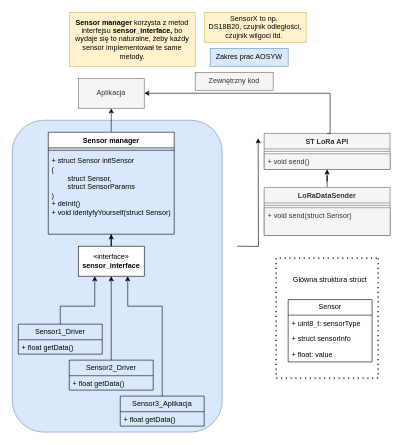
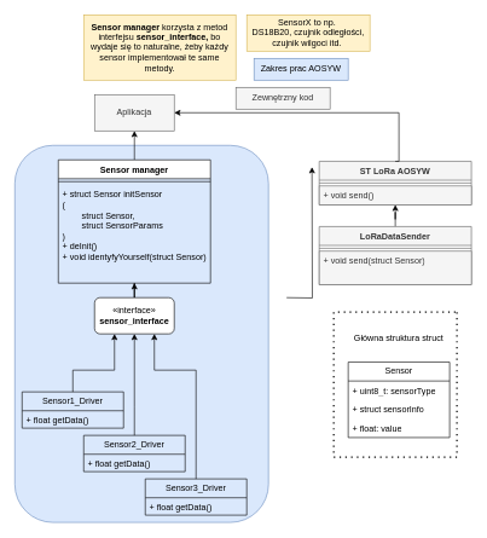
  <mxCell id="0" />
  <mxCell id="1" parent="0" />
  <mxCell id="2" value="" style="rounded=1;whiteSpace=wrap;html=1;fillColor=#dae8fc;strokeColor=#6c8ebf;" vertex="1" parent="1"><mxGeometry x="20" y="200" width="350" height="520" as="geometry" /></mxCell>
  <mxCell id="3" style="edgeStyle=orthogonalEdgeStyle;rounded=0;orthogonalLoop=1;jettySize=auto;html=1;exitX=0.5;exitY=0;exitDx=0;exitDy=0;" parent="1" edge="1"><mxGeometry relative="1" as="geometry"><mxPoint x="430" y="230" as="targetPoint" /><mxPoint x="395" y="410" as="sourcePoint" /></mxGeometry></mxCell>
  <mxCell id="4" value="" style="endArrow=none;dashed=1;html=1;dashPattern=1 3;strokeWidth=2;rounded=0;" parent="1" edge="1"><mxGeometry width="50" height="50" relative="1" as="geometry"><mxPoint x="630" y="430" as="sourcePoint" /><mxPoint x="630" y="430" as="targetPoint" /><Array as="points"><mxPoint x="630" y="530" /><mxPoint x="630" y="630" /><mxPoint x="540" y="630" /><mxPoint x="460" y="630" /><mxPoint x="460" y="430" /><mxPoint x="540" y="430" /></Array></mxGeometry></mxCell>
  <mxCell id="5" value="Główna struktura struct" style="text;html=1;align=center;verticalAlign=middle;whiteSpace=wrap;rounded=0;" parent="1" vertex="1"><mxGeometry x="480" y="451" width="140" height="30" as="geometry" /></mxCell>
  <mxCell id="6" style="edgeStyle=orthogonalEdgeStyle;rounded=0;orthogonalLoop=1;jettySize=auto;html=1;entryX=0.5;entryY=1;entryDx=0;entryDy=0;" parent="1" source="7" target="15" edge="1"><mxGeometry relative="1" as="geometry"><Array as="points"><mxPoint x="185" y="560" /><mxPoint x="185" y="560" /></Array></mxGeometry></mxCell>
  <mxCell id="7" value="Sensor2_Driver" style="swimlane;fontStyle=0;childLayout=stackLayout;horizontal=1;startSize=26;fillColor=none;horizontalStack=0;resizeParent=1;resizeParentMax=0;resizeLast=0;collapsible=1;marginBottom=0;whiteSpace=wrap;html=1;" parent="1" vertex="1"><mxGeometry x="115" y="600" width="140" height="50" as="geometry" /></mxCell>
  <mxCell id="8" value="+ float getData()" style="text;strokeColor=none;fillColor=none;align=left;verticalAlign=top;spacingLeft=4;spacingRight=4;overflow=hidden;rotatable=0;points=[[0,0.5],[1,0.5]];portConstraint=eastwest;whiteSpace=wrap;html=1;" parent="7" vertex="1"><mxGeometry y="26" width="140" height="24" as="geometry" /></mxCell>
  <mxCell id="9" style="edgeStyle=orthogonalEdgeStyle;rounded=0;orthogonalLoop=1;jettySize=auto;html=1;exitX=0.5;exitY=0;exitDx=0;exitDy=0;entryX=0.25;entryY=1;entryDx=0;entryDy=0;" parent="1" source="10" target="15" edge="1"><mxGeometry relative="1" as="geometry"><Array as="points"><mxPoint x="100" y="510" /><mxPoint x="158" y="510" /></Array></mxGeometry></mxCell>
  <mxCell id="10" value="Sensor1_Driver" style="swimlane;fontStyle=0;childLayout=stackLayout;horizontal=1;startSize=26;fillColor=none;horizontalStack=0;resizeParent=1;resizeParentMax=0;resizeLast=0;collapsible=1;marginBottom=0;whiteSpace=wrap;html=1;" parent="1" vertex="1"><mxGeometry x="30" y="540" width="140" height="50" as="geometry" /></mxCell>
  <mxCell id="11" value="+ float getData()" style="text;strokeColor=none;fillColor=none;align=left;verticalAlign=top;spacingLeft=4;spacingRight=4;overflow=hidden;rotatable=0;points=[[0,0.5],[1,0.5]];portConstraint=eastwest;whiteSpace=wrap;html=1;" parent="10" vertex="1"><mxGeometry y="26" width="140" height="24" as="geometry" /></mxCell>
- <mxCell id="12" value="Sensor3_Aplikacja" style="swimlane;fontStyle=0;childLayout=stackLayout;horizontal=1;startSize=26;fillColor=none;horizontalStack=0;resizeParent=1;resizeParentMax=0;resizeLast=0;collapsible=1;marginBottom=0;whiteSpace=wrap;html=1;" parent="1" vertex="1"><mxGeometry x="200" y="660" width="140" height="50" as="geometry" /></mxCell>
+ <mxCell id="12" value="Sensor3_Driver" style="swimlane;fontStyle=0;childLayout=stackLayout;horizontal=1;startSize=26;fillColor=none;horizontalStack=0;resizeParent=1;resizeParentMax=0;resizeLast=0;collapsible=1;marginBottom=0;whiteSpace=wrap;html=1;" parent="1" vertex="1"><mxGeometry x="200" y="660" width="140" height="50" as="geometry" /></mxCell>
  <mxCell id="13" value="+ float getData()" style="text;strokeColor=none;fillColor=none;align=left;verticalAlign=top;spacingLeft=4;spacingRight=4;overflow=hidden;rotatable=0;points=[[0,0.5],[1,0.5]];portConstraint=eastwest;whiteSpace=wrap;html=1;" parent="12" vertex="1"><mxGeometry y="26" width="140" height="24" as="geometry" /></mxCell>
  <mxCell id="14" style="edgeStyle=orthogonalEdgeStyle;rounded=0;orthogonalLoop=1;jettySize=auto;html=1;exitX=0.5;exitY=0;exitDx=0;exitDy=0;" parent="1" source="15" target="17" edge="1"><mxGeometry relative="1" as="geometry" /></mxCell>
- <mxCell id="15" value="«interface»&lt;br&gt;&lt;b&gt;sensor_interface&lt;/b&gt;" style="html=1;whiteSpace=wrap;" parent="1" vertex="1"><mxGeometry x="130" y="410" width="110" height="50" as="geometry" /></mxCell>
+ <mxCell id="15" value="«interface»&lt;br&gt;&lt;b&gt;sensor_interface&lt;/b&gt;" style="html=1;whiteSpace=wrap;rounded=1;" parent="1" vertex="1"><mxGeometry x="130" y="410" width="110" height="50" as="geometry" /></mxCell>
  <mxCell id="16" style="edgeStyle=orthogonalEdgeStyle;rounded=0;orthogonalLoop=1;jettySize=auto;html=1;exitX=0.5;exitY=0;exitDx=0;exitDy=0;entryX=0.5;entryY=1;entryDx=0;entryDy=0;" edge="1" parent="1" source="17" target="34"><mxGeometry relative="1" as="geometry" /></mxCell>
  <mxCell id="17" value="Sensor manager" style="swimlane;fontStyle=1;align=center;verticalAlign=top;childLayout=stackLayout;horizontal=1;startSize=26;horizontalStack=0;resizeParent=1;resizeParentMax=0;resizeLast=0;collapsible=1;marginBottom=0;whiteSpace=wrap;html=1;" parent="1" vertex="1"><mxGeometry x="80" y="220" width="210" height="170" as="geometry"><mxRectangle x="335" y="320" width="100" height="30" as="alternateBounds" /></mxGeometry></mxCell>
  <mxCell id="18" value="" style="line;strokeWidth=1;fillColor=none;align=left;verticalAlign=middle;spacingTop=-1;spacingLeft=3;spacingRight=3;rotatable=0;labelPosition=right;points=[];portConstraint=eastwest;strokeColor=inherit;" parent="17" vertex="1"><mxGeometry y="26" width="210" height="8" as="geometry" /></mxCell>
  <mxCell id="19" value="+ struct Sensor initSensor&lt;div&gt;(&lt;div&gt;&lt;span style=&quot;white-space: pre;&quot;&gt;&#09;&lt;/span&gt;struct Sensor,&amp;nbsp;&lt;/div&gt;&lt;div&gt;&lt;span style=&quot;white-space: pre;&quot;&gt;&#09;&lt;/span&gt;struct SensorParams&lt;/div&gt;&lt;div&gt;)&lt;/div&gt;&lt;/div&gt;&lt;div&gt;+ deInit()&lt;/div&gt;&lt;div&gt;+ void identyfyYourself(&lt;span style=&quot;background-color: initial;&quot;&gt;struct Sensor)&lt;/span&gt;&lt;/div&gt;" style="text;align=left;verticalAlign=top;spacingLeft=4;spacingRight=4;overflow=hidden;rotatable=0;points=[[0,0.5],[1,0.5]];portConstraint=eastwest;whiteSpace=wrap;html=1;" parent="17" vertex="1"><mxGeometry y="34" width="210" height="136" as="geometry" /></mxCell>
  <mxCell id="20" style="edgeStyle=orthogonalEdgeStyle;rounded=0;orthogonalLoop=1;jettySize=auto;html=1;entryX=0.75;entryY=1;entryDx=0;entryDy=0;" parent="1" source="12" target="15" edge="1"><mxGeometry relative="1" as="geometry"><Array as="points"><mxPoint x="270" y="510" /><mxPoint x="213" y="510" /></Array></mxGeometry></mxCell>
  <mxCell id="21" style="edgeStyle=orthogonalEdgeStyle;rounded=0;orthogonalLoop=1;jettySize=auto;html=1;" parent="1" source="22" target="30" edge="1"><mxGeometry relative="1" as="geometry"><mxPoint x="495.034" y="102" as="targetPoint" /></mxGeometry></mxCell>
  <mxCell id="22" value="LoRaDataSender" style="swimlane;fontStyle=1;align=center;verticalAlign=top;childLayout=stackLayout;horizontal=1;startSize=26;horizontalStack=0;resizeParent=1;resizeParentMax=0;resizeLast=0;collapsible=1;marginBottom=0;whiteSpace=wrap;html=1;fillColor=#f5f5f5;fontColor=#333333;strokeColor=#666666;" parent="1" vertex="1"><mxGeometry x="440" y="312" width="210" height="80" as="geometry"><mxRectangle x="335" y="320" width="100" height="30" as="alternateBounds" /></mxGeometry></mxCell>
  <mxCell id="23" value="" style="line;strokeWidth=1;fillColor=none;align=left;verticalAlign=middle;spacingTop=-1;spacingLeft=3;spacingRight=3;rotatable=0;labelPosition=right;points=[];portConstraint=eastwest;strokeColor=inherit;" parent="22" vertex="1"><mxGeometry y="26" width="210" height="8" as="geometry" /></mxCell>
  <mxCell id="24" value="+ void send&lt;span style=&quot;background-color: initial;&quot;&gt;(&lt;/span&gt;&lt;span style=&quot;background-color: initial;&quot;&gt;struct Sensor)&lt;/span&gt;" style="text;strokeColor=#666666;fillColor=#f5f5f5;align=left;verticalAlign=top;spacingLeft=4;spacingRight=4;overflow=hidden;rotatable=0;points=[[0,0.5],[1,0.5]];portConstraint=eastwest;whiteSpace=wrap;html=1;fontColor=#333333;" parent="22" vertex="1"><mxGeometry y="34" width="210" height="46" as="geometry" /></mxCell>
  <mxCell id="25" value="Sensor" style="swimlane;fontStyle=0;childLayout=stackLayout;horizontal=1;startSize=26;fillColor=none;horizontalStack=0;resizeParent=1;resizeParentMax=0;resizeLast=0;collapsible=1;marginBottom=0;whiteSpace=wrap;html=1;" parent="1" vertex="1"><mxGeometry x="480" y="499" width="140" height="104" as="geometry" /></mxCell>
  <mxCell id="26" value="+ uint8_t: sensorType" style="text;strokeColor=none;fillColor=none;align=left;verticalAlign=top;spacingLeft=4;spacingRight=4;overflow=hidden;rotatable=0;points=[[0,0.5],[1,0.5]];portConstraint=eastwest;whiteSpace=wrap;html=1;" parent="25" vertex="1"><mxGeometry y="26" width="140" height="26" as="geometry" /></mxCell>
  <mxCell id="27" value="+ struct sensorInfo" style="text;strokeColor=none;fillColor=none;align=left;verticalAlign=top;spacingLeft=4;spacingRight=4;overflow=hidden;rotatable=0;points=[[0,0.5],[1,0.5]];portConstraint=eastwest;whiteSpace=wrap;html=1;" parent="25" vertex="1"><mxGeometry y="52" width="140" height="26" as="geometry" /></mxCell>
  <mxCell id="28" value="+ float: value" style="text;strokeColor=none;fillColor=none;align=left;verticalAlign=top;spacingLeft=4;spacingRight=4;overflow=hidden;rotatable=0;points=[[0,0.5],[1,0.5]];portConstraint=eastwest;whiteSpace=wrap;html=1;" parent="25" vertex="1"><mxGeometry y="78" width="140" height="26" as="geometry" /></mxCell>
  <mxCell id="29" value="&lt;b&gt;Sensor manager&amp;nbsp;&lt;/b&gt;korzysta z metod interfejsu&amp;nbsp;&lt;b&gt;sensor_interface, &lt;/b&gt;bo wydaje się to naturalne, żeby każdy sensor implementował te same metody." style="text;html=1;align=center;verticalAlign=middle;whiteSpace=wrap;rounded=0;labelBorderColor=none;fillColor=#fff2cc;strokeColor=#d6b656;" parent="1" vertex="1"><mxGeometry x="115" y="20" width="210" height="90" as="geometry" /></mxCell>
- <mxCell id="30" value="ST LoRa API" style="swimlane;fontStyle=1;align=center;verticalAlign=top;childLayout=stackLayout;horizontal=1;startSize=26;horizontalStack=0;resizeParent=1;resizeParentMax=0;resizeLast=0;collapsible=1;marginBottom=0;whiteSpace=wrap;html=1;fillColor=#f5f5f5;fontColor=#333333;strokeColor=#666666;" parent="1" vertex="1"><mxGeometry x="440" y="222" width="210" height="60" as="geometry"><mxRectangle x="335" y="320" width="100" height="30" as="alternateBounds" /></mxGeometry></mxCell>
+ <mxCell id="30" value="ST LoRa AOSYW" style="swimlane;fontStyle=1;align=center;verticalAlign=top;childLayout=stackLayout;horizontal=1;startSize=26;horizontalStack=0;resizeParent=1;resizeParentMax=0;resizeLast=0;collapsible=1;marginBottom=0;whiteSpace=wrap;html=1;fillColor=#f5f5f5;fontColor=#333333;strokeColor=#666666;" parent="1" vertex="1"><mxGeometry x="440" y="222" width="210" height="60" as="geometry"><mxRectangle x="335" y="320" width="100" height="30" as="alternateBounds" /></mxGeometry></mxCell>
  <mxCell id="31" value="" style="line;strokeWidth=1;fillColor=none;align=left;verticalAlign=middle;spacingTop=-1;spacingLeft=3;spacingRight=3;rotatable=0;labelPosition=right;points=[];portConstraint=eastwest;strokeColor=inherit;" parent="30" vertex="1"><mxGeometry y="26" width="210" height="8" as="geometry" /></mxCell>
  <mxCell id="32" value="+ void send&lt;span style=&quot;background-color: initial;&quot;&gt;(&lt;/span&gt;&lt;span style=&quot;background-color: initial;&quot;&gt;)&lt;/span&gt;" style="text;strokeColor=#666666;fillColor=#f5f5f5;align=left;verticalAlign=top;spacingLeft=4;spacingRight=4;overflow=hidden;rotatable=0;points=[[0,0.5],[1,0.5]];portConstraint=eastwest;whiteSpace=wrap;html=1;fontColor=#333333;" parent="30" vertex="1"><mxGeometry y="34" width="210" height="26" as="geometry" /></mxCell>
  <mxCell id="33" value="SensorX to np.&amp;nbsp;&lt;div&gt;DS18B20, czujnik odległości, czujnik wilgoci itd.&amp;nbsp;&lt;/div&gt;" style="text;html=1;align=center;verticalAlign=middle;whiteSpace=wrap;rounded=0;labelBorderColor=none;fillColor=#fff2cc;strokeColor=#d6b656;" parent="1" vertex="1"><mxGeometry x="340" y="20" width="170" height="50" as="geometry" /></mxCell>
  <mxCell id="34" value="Aplikacja" style="html=1;whiteSpace=wrap;fillColor=#f5f5f5;fontColor=#333333;strokeColor=#666666;" vertex="1" parent="1"><mxGeometry x="130" y="130" width="110" height="50" as="geometry" /></mxCell>
  <mxCell id="35" style="edgeStyle=orthogonalEdgeStyle;rounded=0;orthogonalLoop=1;jettySize=auto;html=1;exitX=0.5;exitY=0;exitDx=0;exitDy=0;entryX=1;entryY=0.5;entryDx=0;entryDy=0;" edge="1" parent="1" source="30" target="34"><mxGeometry relative="1" as="geometry"><mxPoint x="300" y="180" as="targetPoint" /><Array as="points"><mxPoint x="550" y="222" /><mxPoint x="550" y="155" /></Array></mxGeometry></mxCell>
  <mxCell id="36" value="Zakres prac AOSYW&lt;div&gt;&lt;br&gt;&lt;/div&gt;" style="text;html=1;align=center;verticalAlign=top;whiteSpace=wrap;rounded=0;fillColor=#dae8fc;strokeColor=#6c8ebf;" vertex="1" parent="1"><mxGeometry x="350" y="80" width="130" height="30" as="geometry" /></mxCell>
  <mxCell id="37" value="&lt;div&gt;Zewnętrzny kod&lt;/div&gt;" style="text;html=1;align=center;verticalAlign=top;whiteSpace=wrap;rounded=0;strokeColor=#666666;fillColor=#f5f5f5;fontColor=#333333;" vertex="1" parent="1"><mxGeometry x="325" y="120" width="130" height="30" as="geometry" /></mxCell>
